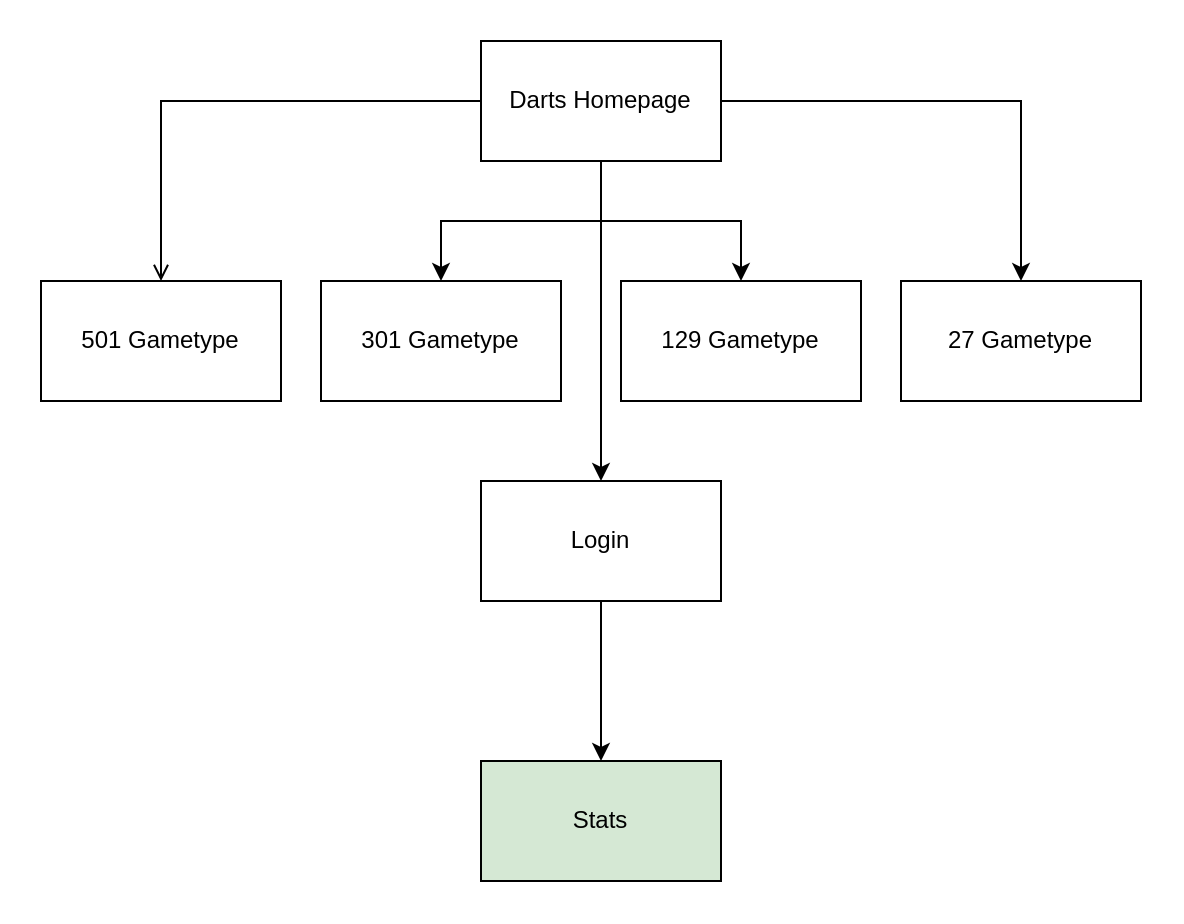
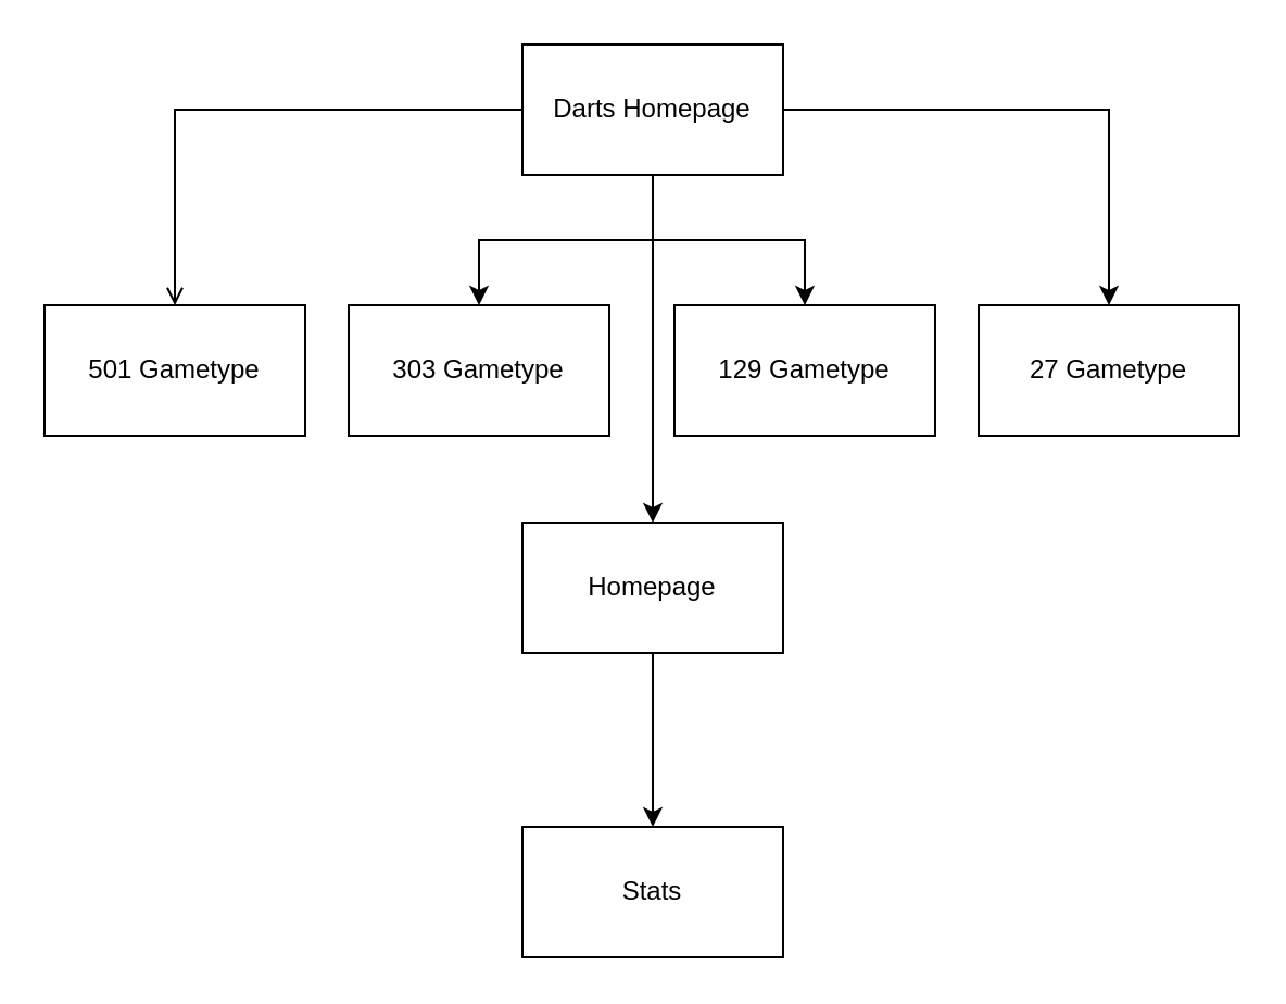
  <mxCell id="0" />
  <mxCell id="1" parent="0" />
  <mxCell id="2" style="edgeStyle=orthogonalEdgeStyle;rounded=0;orthogonalLoop=1;jettySize=auto;html=1;entryX=0.5;entryY=0;entryDx=0;entryDy=0;endArrow=open;" edge="1" parent="1" source="7" target="8"><mxGeometry relative="1" as="geometry" /></mxCell>
  <mxCell id="3" style="edgeStyle=orthogonalEdgeStyle;rounded=0;orthogonalLoop=1;jettySize=auto;html=1;entryX=0.5;entryY=0;entryDx=0;entryDy=0;" edge="1" parent="1" source="7" target="9"><mxGeometry relative="1" as="geometry" /></mxCell>
  <mxCell id="4" style="edgeStyle=orthogonalEdgeStyle;rounded=0;orthogonalLoop=1;jettySize=auto;html=1;entryX=0.5;entryY=0;entryDx=0;entryDy=0;" edge="1" parent="1" source="7" target="11"><mxGeometry relative="1" as="geometry" /></mxCell>
  <mxCell id="5" style="edgeStyle=orthogonalEdgeStyle;rounded=0;orthogonalLoop=1;jettySize=auto;html=1;entryX=0.5;entryY=0;entryDx=0;entryDy=0;" edge="1" parent="1" source="7" target="10"><mxGeometry relative="1" as="geometry" /></mxCell>
  <mxCell id="6" style="edgeStyle=orthogonalEdgeStyle;rounded=0;orthogonalLoop=1;jettySize=auto;html=1;entryX=0.5;entryY=0;entryDx=0;entryDy=0;" edge="1" parent="1" source="7" target="13"><mxGeometry relative="1" as="geometry" /></mxCell>
  <mxCell id="7" value="Darts Homepage" style="rounded=0;whiteSpace=wrap;html=1;" vertex="1" parent="1"><mxGeometry x="240" y="20" width="120" height="60" as="geometry" /></mxCell>
  <mxCell id="8" value="501 Gametype" style="rounded=0;whiteSpace=wrap;html=1;" vertex="1" parent="1"><mxGeometry x="20" y="140" width="120" height="60" as="geometry" /></mxCell>
- <mxCell id="9" value="301 Gametype" style="rounded=0;whiteSpace=wrap;html=1;" vertex="1" parent="1"><mxGeometry x="160" y="140" width="120" height="60" as="geometry" /></mxCell>
+ <mxCell id="9" value="303 Gametype" style="rounded=0;whiteSpace=wrap;html=1;" vertex="1" parent="1"><mxGeometry x="160" y="140" width="120" height="60" as="geometry" /></mxCell>
  <mxCell id="10" value="27 Gametype" style="rounded=0;whiteSpace=wrap;html=1;" vertex="1" parent="1"><mxGeometry x="450" y="140" width="120" height="60" as="geometry" /></mxCell>
  <mxCell id="11" value="129 Gametype" style="rounded=0;whiteSpace=wrap;html=1;" vertex="1" parent="1"><mxGeometry x="310" y="140" width="120" height="60" as="geometry" /></mxCell>
  <mxCell id="12" value="" style="edgeStyle=orthogonalEdgeStyle;rounded=0;orthogonalLoop=1;jettySize=auto;html=1;" edge="1" parent="1" source="13" target="14"><mxGeometry relative="1" as="geometry" /></mxCell>
- <mxCell id="13" value="Login" style="rounded=0;whiteSpace=wrap;html=1;" vertex="1" parent="1"><mxGeometry x="240" y="240" width="120" height="60" as="geometry" /></mxCell>
- <mxCell id="14" value="Stats" style="rounded=0;whiteSpace=wrap;html=1;fillColor=#d5e8d4;" vertex="1" parent="1"><mxGeometry x="240" y="380" width="120" height="60" as="geometry" /></mxCell>
+ <mxCell id="13" value="Homepage" style="rounded=0;whiteSpace=wrap;html=1;" vertex="1" parent="1"><mxGeometry x="240" y="240" width="120" height="60" as="geometry" /></mxCell>
+ <mxCell id="14" value="Stats" style="rounded=0;whiteSpace=wrap;html=1;" vertex="1" parent="1"><mxGeometry x="240" y="380" width="120" height="60" as="geometry" /></mxCell>
